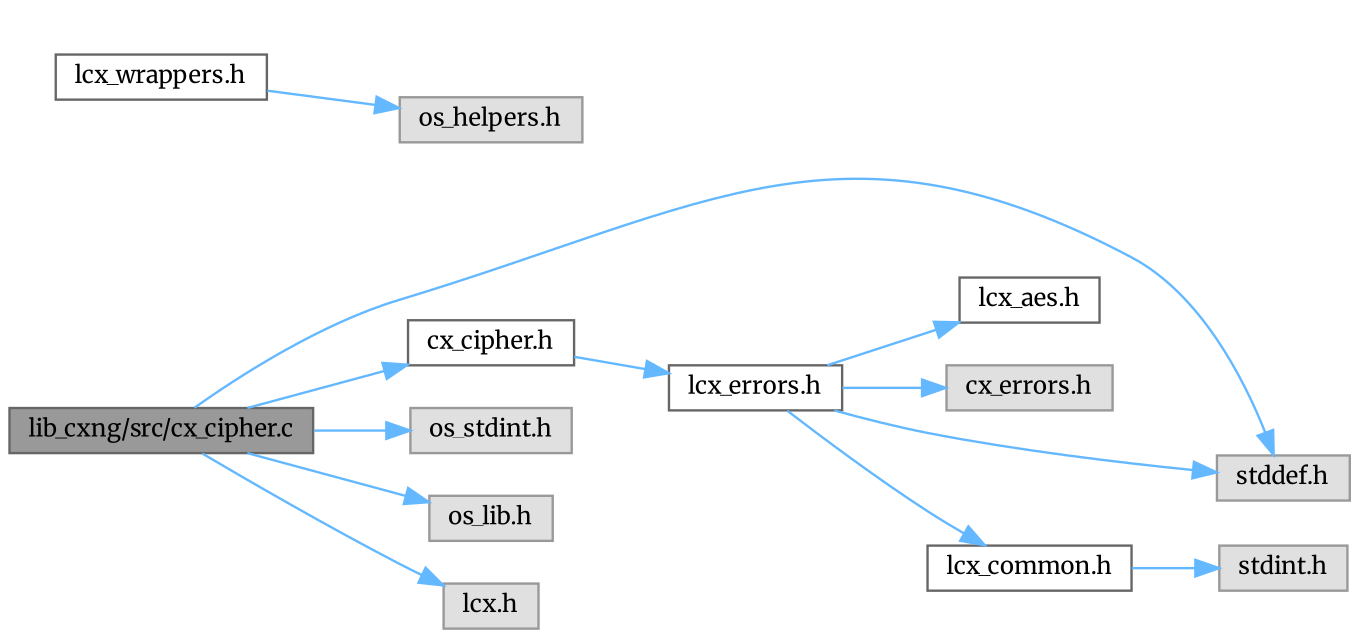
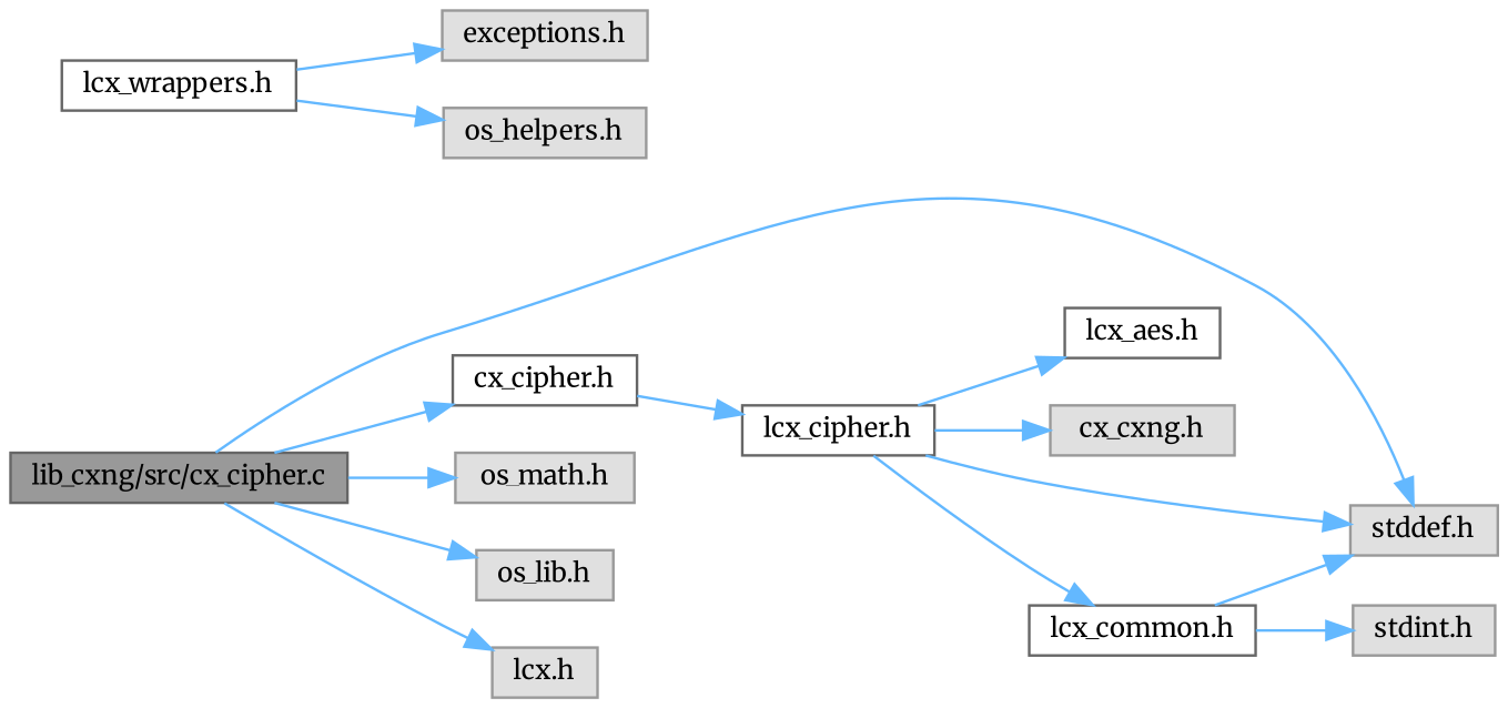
  digraph {
    fontname=Merriweather
    rankdir=LR
    node [color=grey60 fillcolor="#E0E0E0" fontname=Merriweather fontsize=10 shape=box style=filled]
    edge [color=steelblue1 fontname=Merriweather fontsize=10 labelfontname=Helvetica labelfontsize=10 style=solid]
    n1 [color=gray40 fillcolor=grey60 fontcolor=black height=0.2 label="lib_cxng/src/cx_cipher.c" width=0.4]
    n2 [color=grey40 fillcolor=white height=0.2 label="cx_cipher.h" width=0.4]
    n3 [height=0.2 label="stddef.h" width=0.4]
-   n4 [height=0.2 label="os_stdint.h" width=0.4]
+   n4 [height=0.2 label="os_math.h" width=0.4]
    n5 [height=0.2 label="os_lib.h" width=0.4]
    n6 [height=0.2 label="lcx.h" width=0.4]
-   n7 [color=grey40 fillcolor=white height=0.2 label="lcx_errors.h" width=0.4]
-   n8 [height=0.2 label="cx_errors.h" width=0.4]
+   n7 [color=grey40 fillcolor=white height=0.2 label="lcx_cipher.h" width=0.4]
+   n8 [height=0.2 label="cx_cxng.h" width=0.4]
    n9 [color=grey40 fillcolor=white height=0.2 label="lcx_common.h" width=0.4]
    n10 [color=grey40 fillcolor=white height=0.2 label="lcx_aes.h" width=0.4]
    n11 [color=grey40 fillcolor=white height=0.2 label="lcx_wrappers.h" width=0.4]
+   n12 [height=0.2 label="exceptions.h" width=0.4]
    n13 [height=0.2 label="os_helpers.h" width=0.4]
    n14 [height=0.2 label="stdint.h" width=0.4]
    n1 -> n2
    n1 -> n3
    n1 -> n4
    n1 -> n5
    n1 -> n6
    n2 -> n7
    n7 -> n3
    n7 -> n8
    n7 -> n9
    n7 -> n10
+   n9 -> n3
    n9 -> n14
+   n11 -> n12
    n11 -> n13
  }
